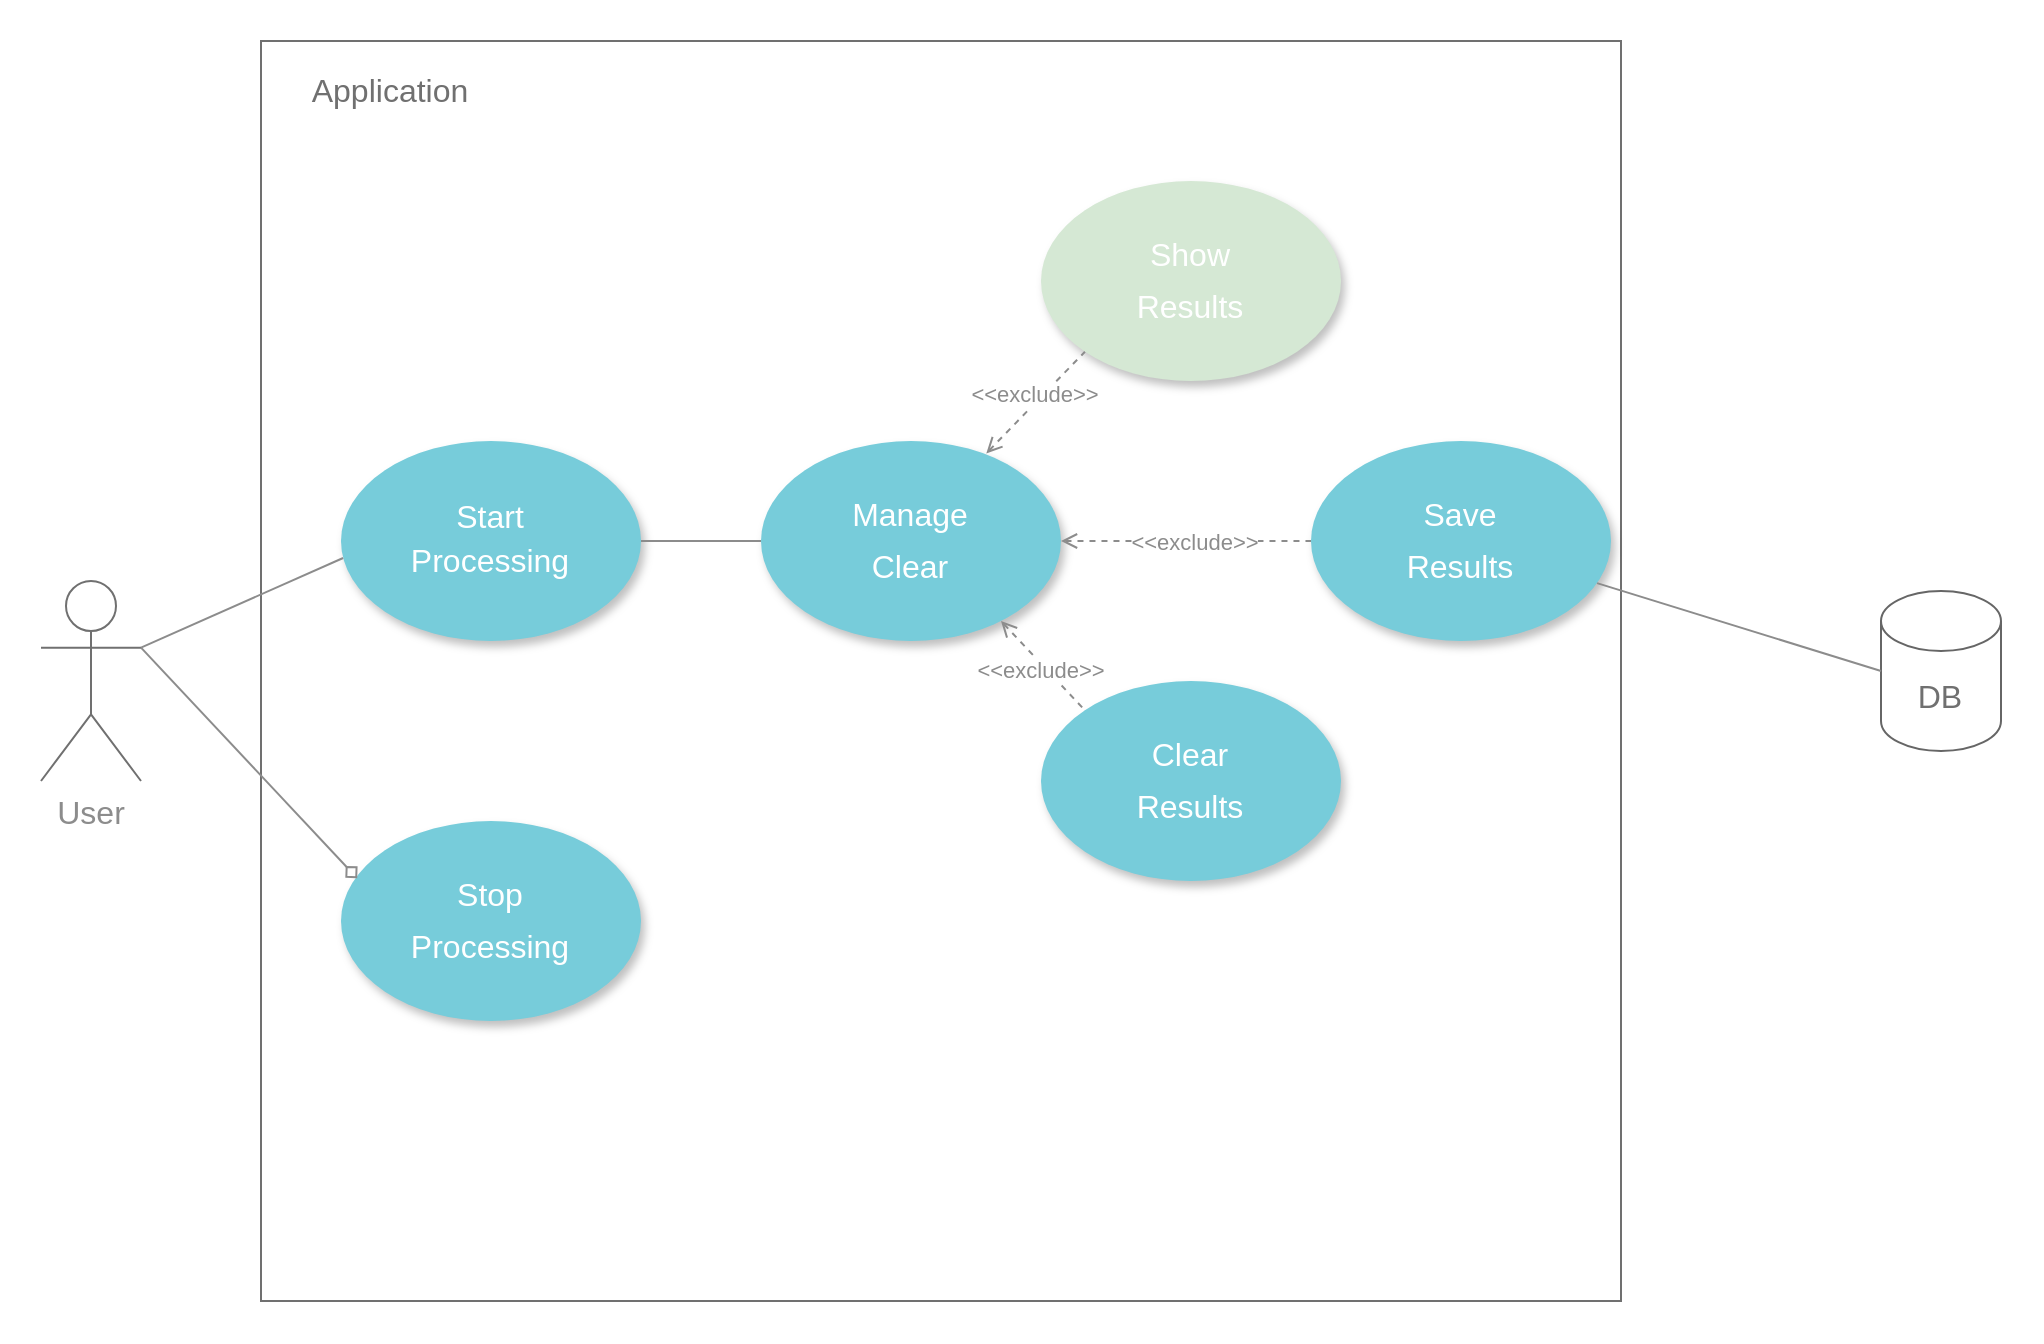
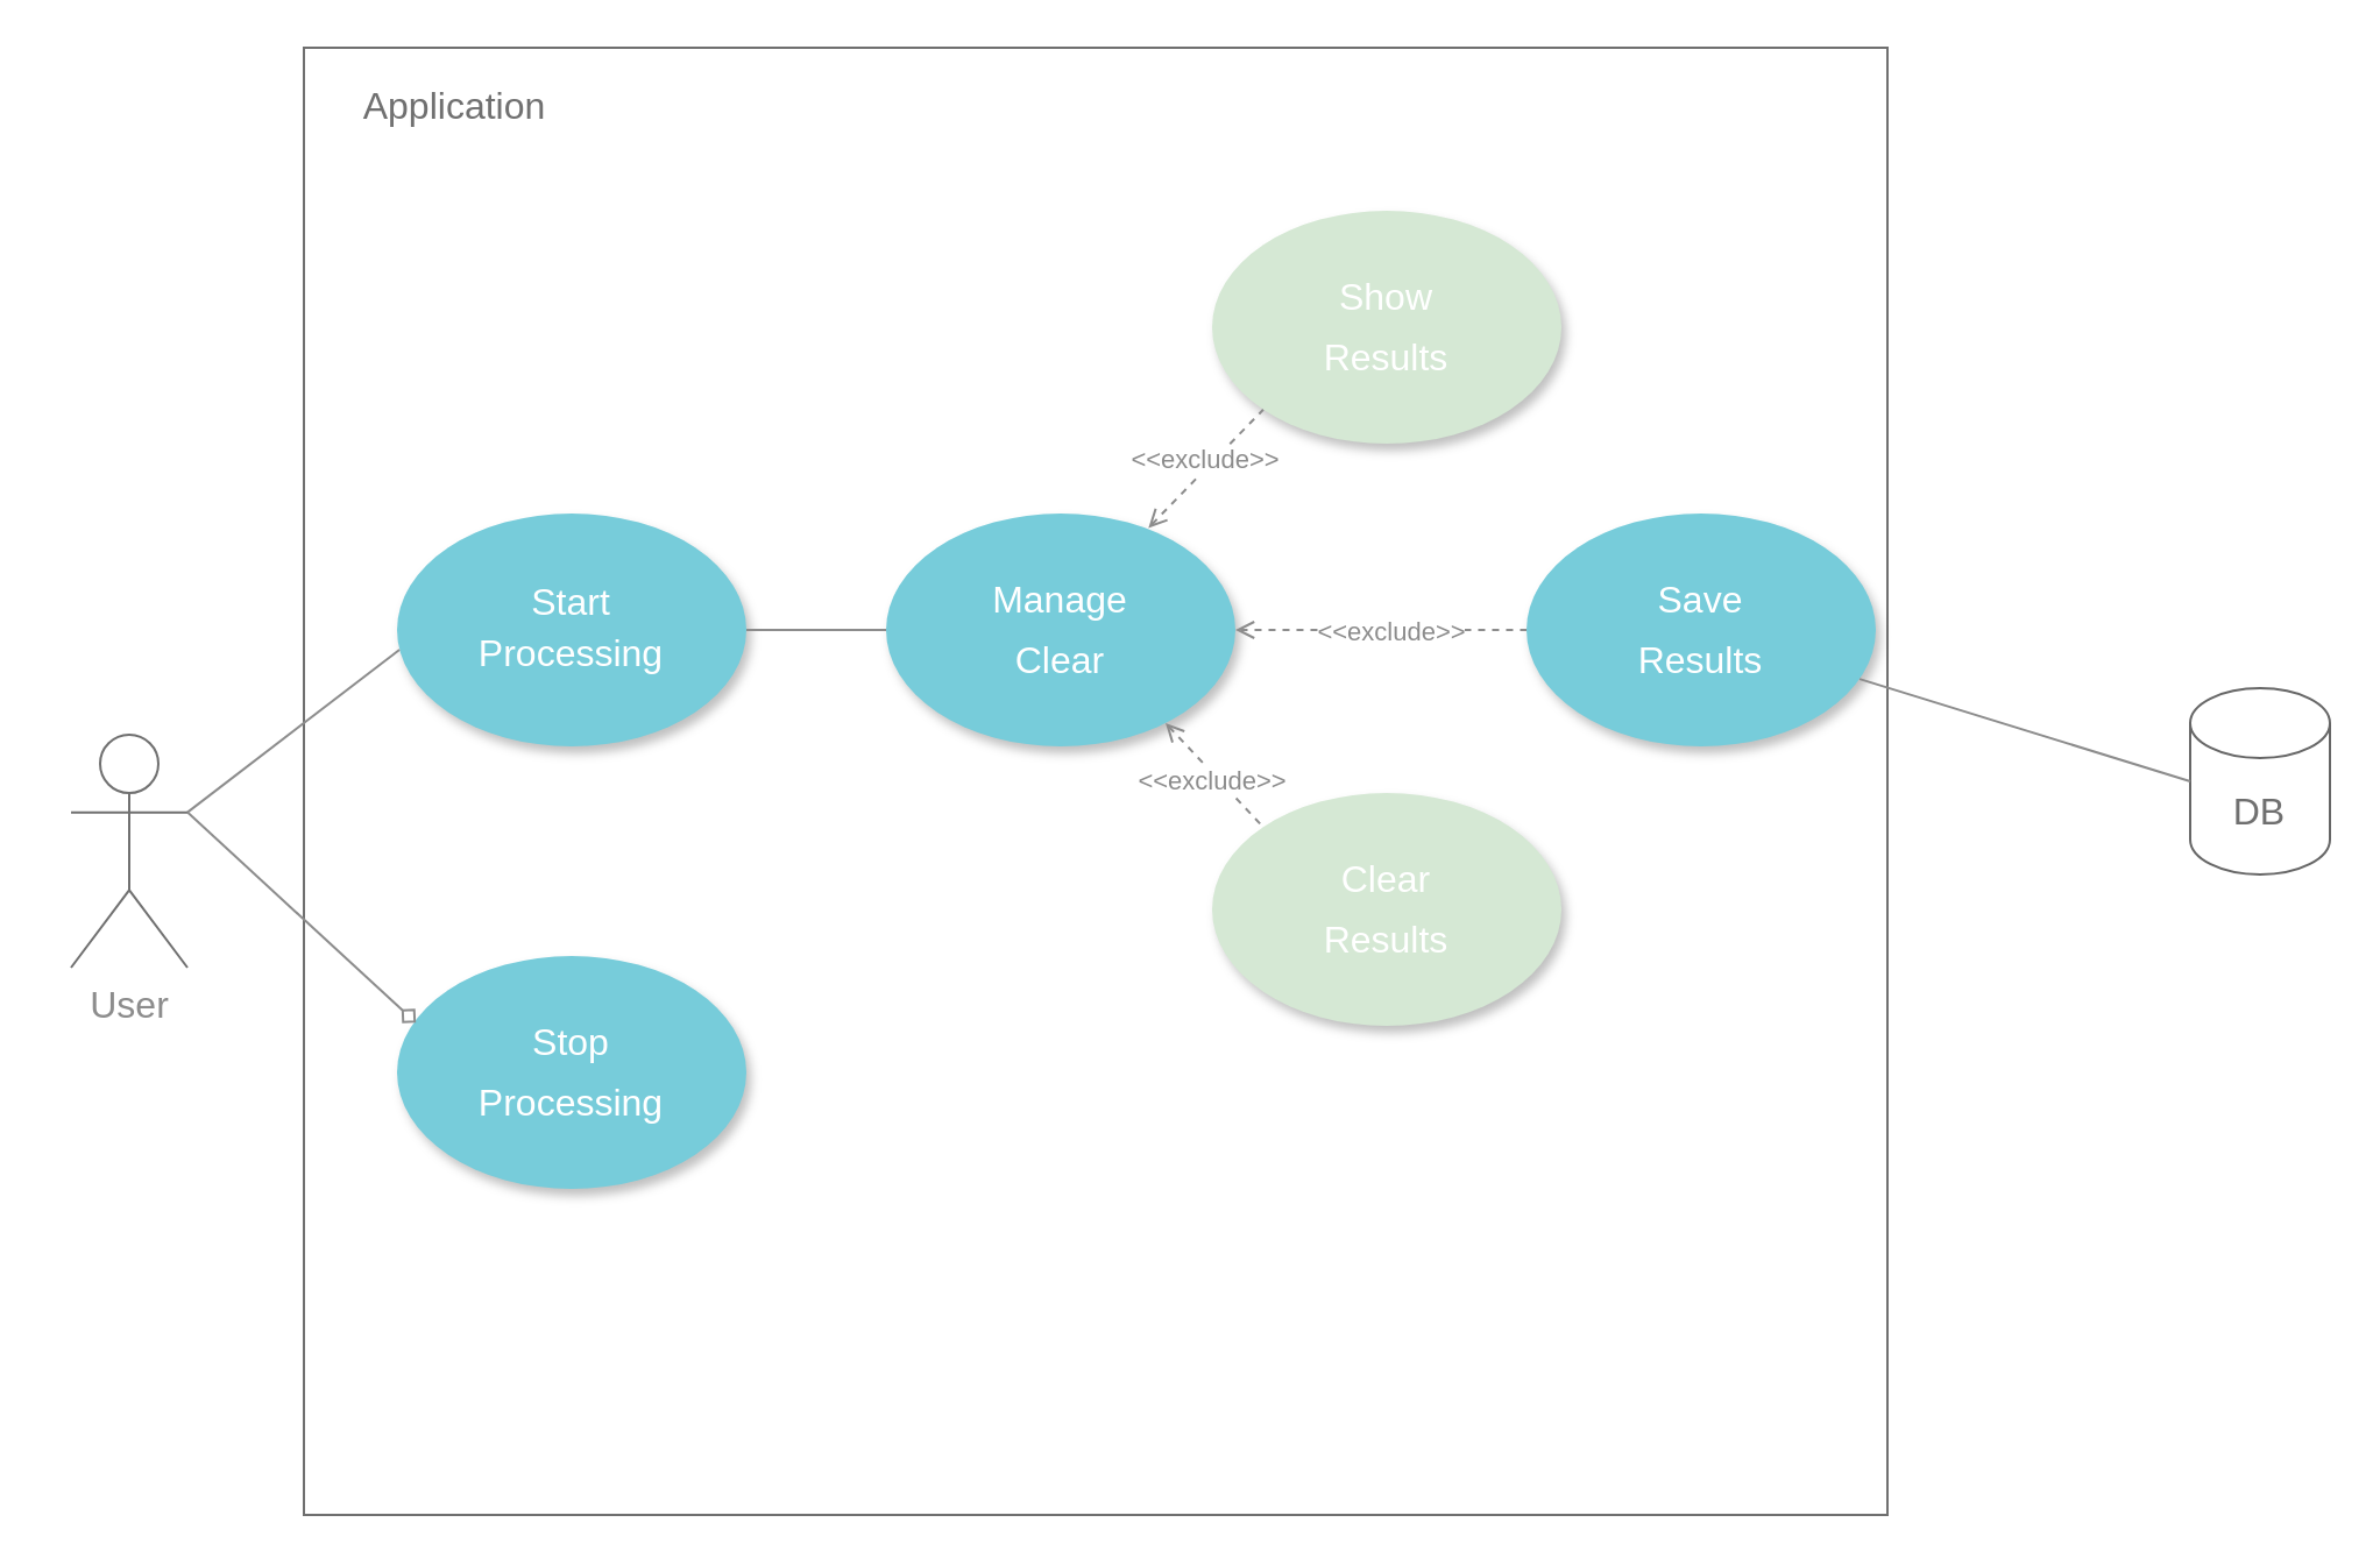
  <mxCell id="0" />
  <mxCell id="1" parent="0" />
  <mxCell id="2" value="" style="rounded=0;whiteSpace=wrap;html=1;fillColor=none;strokeColor=#707070;glass=0;" parent="1" vertex="1"><mxGeometry x="130" y="20" width="680" height="630" as="geometry" /></mxCell>
- <mxCell id="3" value="&lt;font style=&quot;font-size: 16px&quot; color=&quot;#8c8c8c&quot;&gt;User&lt;/font&gt;" style="shape=umlActor;verticalLabelPosition=bottom;verticalAlign=top;html=1;outlineConnect=0;strokeColor=#707070;" parent="1" vertex="1"><mxGeometry x="20" y="290" width="50" height="100" as="geometry" /></mxCell>
+ <mxCell id="3" value="&lt;font style=&quot;font-size: 16px&quot; color=&quot;#8c8c8c&quot;&gt;User&lt;/font&gt;" style="shape=umlActor;verticalLabelPosition=bottom;verticalAlign=top;html=1;outlineConnect=0;strokeColor=#707070;" parent="1" vertex="1"><mxGeometry x="30" y="315" width="50" height="100" as="geometry" /></mxCell>
  <mxCell id="4" value="&lt;p style=&quot;line-height: 160%&quot;&gt;&lt;font color=&quot;#ffffff&quot;&gt;&lt;span style=&quot;font-size: 16px&quot;&gt;Start&lt;br&gt;&lt;/span&gt;&lt;/font&gt;&lt;font style=&quot;font-size: 16px&quot; color=&quot;#ffffff&quot;&gt;Processing&lt;/font&gt;&lt;/p&gt;" style="ellipse;whiteSpace=wrap;html=1;strokeColor=none;shadow=1;fillColor=#77CCDA;" parent="1" vertex="1"><mxGeometry x="170" y="220" width="150" height="100" as="geometry" /></mxCell>
  <mxCell id="5" value="&lt;span style=&quot;font-size: 16px ; line-height: 160%&quot;&gt;&lt;font color=&quot;#ffffff&quot;&gt;Stop&lt;br&gt;Processing&lt;/font&gt;&lt;br&gt;&lt;/span&gt;" style="ellipse;whiteSpace=wrap;html=1;strokeColor=none;shadow=1;fillColor=#77CCDA;" parent="1" vertex="1"><mxGeometry x="170" y="410" width="150" height="100" as="geometry" /></mxCell>
  <mxCell id="6" value="" style="endArrow=none;html=1;entryX=0.007;entryY=0.585;entryDx=0;entryDy=0;endFill=0;strokeColor=#8C8C8C;exitX=1;exitY=0.333;exitDx=0;exitDy=0;exitPerimeter=0;entryPerimeter=0;" parent="1" source="3" target="4" edge="1"><mxGeometry width="50" height="50" relative="1" as="geometry"><mxPoint x="79" y="340" as="sourcePoint" /><mxPoint x="129" y="290" as="targetPoint" /></mxGeometry></mxCell>
  <mxCell id="7" value="&lt;font style=&quot;font-size: 16px&quot; color=&quot;#707070&quot;&gt;Application&lt;/font&gt;" style="text;html=1;strokeColor=none;fillColor=none;align=center;verticalAlign=middle;whiteSpace=wrap;rounded=0;" parent="1" vertex="1"><mxGeometry x="130" y="20" width="130" height="50" as="geometry" /></mxCell>
  <mxCell id="8" value="&lt;span style=&quot;font-size: 16px ; line-height: 160%&quot;&gt;&lt;font color=&quot;#ffffff&quot;&gt;Manage&lt;br&gt;Clear&lt;/font&gt;&lt;br&gt;&lt;/span&gt;" style="ellipse;whiteSpace=wrap;html=1;strokeColor=none;shadow=1;fillColor=#77CCDA;" vertex="1" parent="1"><mxGeometry x="380" y="220" width="150" height="100" as="geometry" /></mxCell>
  <mxCell id="9" value="" style="endArrow=diamond;html=1;entryX=0.054;entryY=0.286;entryDx=0;entryDy=0;endFill=0;strokeColor=#8C8C8C;exitX=1;exitY=0.333;exitDx=0;exitDy=0;exitPerimeter=0;entryPerimeter=0;" edge="1" parent="1" source="3" target="5"><mxGeometry width="50" height="50" relative="1" as="geometry"><mxPoint x="80" y="333.333" as="sourcePoint" /><mxPoint x="181.05" y="288.5" as="targetPoint" /></mxGeometry></mxCell>
  <mxCell id="10" value="&lt;span style=&quot;font-size: 16px ; line-height: 160%&quot;&gt;&lt;font color=&quot;#ffffff&quot;&gt;Show&lt;br&gt;Results&lt;/font&gt;&lt;br&gt;&lt;/span&gt;" style="ellipse;whiteSpace=wrap;html=1;strokeColor=none;shadow=1;fillColor=#d5e8d4;" vertex="1" parent="1"><mxGeometry x="520" y="90" width="150" height="100" as="geometry" /></mxCell>
  <mxCell id="11" value="&lt;span style=&quot;font-size: 16px ; line-height: 160%&quot;&gt;&lt;font color=&quot;#ffffff&quot;&gt;Save&lt;br&gt;Results&lt;/font&gt;&lt;br&gt;&lt;/span&gt;" style="ellipse;whiteSpace=wrap;html=1;strokeColor=none;shadow=1;fillColor=#77CCDA;" vertex="1" parent="1"><mxGeometry x="655" y="220" width="150" height="100" as="geometry" /></mxCell>
- <mxCell id="12" value="&lt;span style=&quot;font-size: 16px ; line-height: 160%&quot;&gt;&lt;font color=&quot;#ffffff&quot;&gt;Clear&lt;br&gt;Results&lt;/font&gt;&lt;br&gt;&lt;/span&gt;" style="ellipse;whiteSpace=wrap;html=1;strokeColor=none;shadow=1;fillColor=#77CCDA;" vertex="1" parent="1"><mxGeometry x="520" y="340" width="150" height="100" as="geometry" /></mxCell>
+ <mxCell id="12" value="&lt;span style=&quot;font-size: 16px ; line-height: 160%&quot;&gt;&lt;font color=&quot;#ffffff&quot;&gt;Clear&lt;br&gt;Results&lt;/font&gt;&lt;br&gt;&lt;/span&gt;" style="ellipse;whiteSpace=wrap;html=1;strokeColor=none;shadow=1;fillColor=#d5e8d4;" vertex="1" parent="1"><mxGeometry x="520" y="340" width="150" height="100" as="geometry" /></mxCell>
  <mxCell id="13" value="" style="endArrow=none;html=1;dashed=1;startArrow=open;startFill=0;endFill=0;strokeColor=#8C8C8C;entryX=0;entryY=1;entryDx=0;entryDy=0;exitX=0.751;exitY=0.062;exitDx=0;exitDy=0;exitPerimeter=0;" edge="1" parent="1" source="8" target="10"><mxGeometry width="50" height="50" relative="1" as="geometry"><mxPoint x="490" y="230" as="sourcePoint" /><mxPoint x="520.26" y="375.86" as="targetPoint" /></mxGeometry></mxCell>
  <mxCell id="14" value="&lt;font color=&quot;#8c8c8c&quot;&gt;&amp;lt;&amp;lt;exclude&amp;gt;&amp;gt;&lt;/font&gt;" style="edgeLabel;html=1;align=center;verticalAlign=middle;resizable=0;points=[];" vertex="1" connectable="0" parent="13"><mxGeometry x="0.218" y="-1" relative="1" as="geometry"><mxPoint x="-7.26" y="0.48" as="offset" /></mxGeometry></mxCell>
  <mxCell id="15" value="" style="endArrow=none;html=1;entryX=0;entryY=0.5;entryDx=0;entryDy=0;endFill=0;strokeColor=#8C8C8C;exitX=1;exitY=0.5;exitDx=0;exitDy=0;" edge="1" parent="1" source="4" target="8"><mxGeometry width="50" height="50" relative="1" as="geometry"><mxPoint x="80" y="333.333" as="sourcePoint" /><mxPoint x="181.05" y="288.5" as="targetPoint" /></mxGeometry></mxCell>
  <mxCell id="16" value="" style="endArrow=none;html=1;dashed=1;startArrow=open;startFill=0;endFill=0;strokeColor=#8C8C8C;entryX=0;entryY=0.5;entryDx=0;entryDy=0;" edge="1" parent="1" target="11"><mxGeometry width="50" height="50" relative="1" as="geometry"><mxPoint x="530" y="270" as="sourcePoint" /><mxPoint x="531.967" y="185.355" as="targetPoint" /></mxGeometry></mxCell>
  <mxCell id="17" value="&lt;font color=&quot;#8c8c8c&quot;&gt;&amp;lt;&amp;lt;exclude&amp;gt;&amp;gt;&lt;/font&gt;" style="edgeLabel;html=1;align=center;verticalAlign=middle;resizable=0;points=[];" vertex="1" connectable="0" parent="16"><mxGeometry x="0.218" y="-1" relative="1" as="geometry"><mxPoint x="-9.72" y="-1.0" as="offset" /></mxGeometry></mxCell>
  <mxCell id="18" value="" style="endArrow=none;html=1;dashed=1;startArrow=open;startFill=0;endFill=0;strokeColor=#8C8C8C;entryX=0;entryY=0;entryDx=0;entryDy=0;" edge="1" parent="1" target="12"><mxGeometry width="50" height="50" relative="1" as="geometry"><mxPoint x="500" y="310" as="sourcePoint" /><mxPoint x="531.967" y="185.355" as="targetPoint" /></mxGeometry></mxCell>
  <mxCell id="19" value="&lt;font color=&quot;#8c8c8c&quot;&gt;&amp;lt;&amp;lt;exclude&amp;gt;&amp;gt;&lt;/font&gt;" style="edgeLabel;html=1;align=center;verticalAlign=middle;resizable=0;points=[];" vertex="1" connectable="0" parent="18"><mxGeometry x="0.218" y="-1" relative="1" as="geometry"><mxPoint x="-4.77" y="-2.81" as="offset" /></mxGeometry></mxCell>
  <mxCell id="20" value="&lt;font style=&quot;font-size: 16px&quot; color=&quot;#707070&quot;&gt;DB&lt;/font&gt;" style="shape=cylinder3;whiteSpace=wrap;html=1;boundedLbl=1;backgroundOutline=1;size=15;strokeColor=#666666;fontColor=#333333;fillColor=none;" vertex="1" parent="1"><mxGeometry x="940" y="295" width="60" height="80" as="geometry" /></mxCell>
  <mxCell id="21" value="" style="endArrow=none;html=1;entryX=0;entryY=0.5;entryDx=0;entryDy=0;endFill=0;strokeColor=#8C8C8C;entryPerimeter=0;" edge="1" parent="1" source="11" target="20"><mxGeometry width="50" height="50" relative="1" as="geometry"><mxPoint x="330" y="280" as="sourcePoint" /><mxPoint x="390" y="280" as="targetPoint" /></mxGeometry></mxCell>
